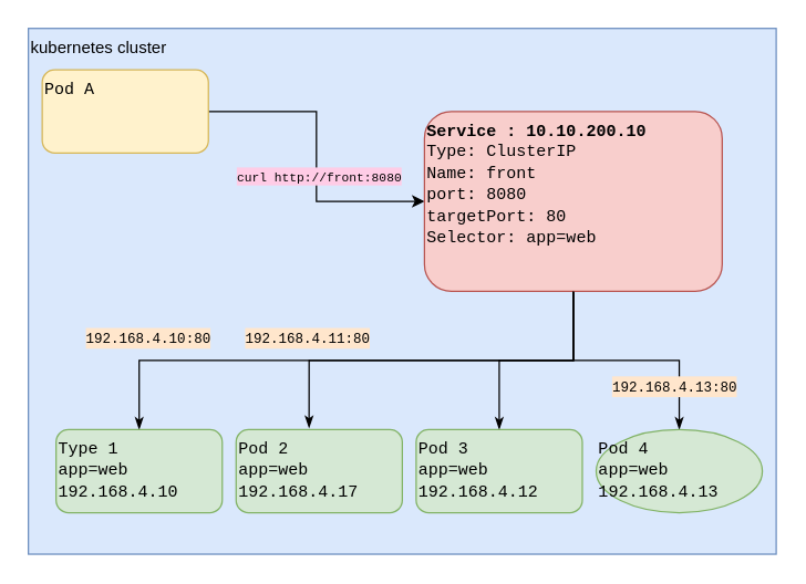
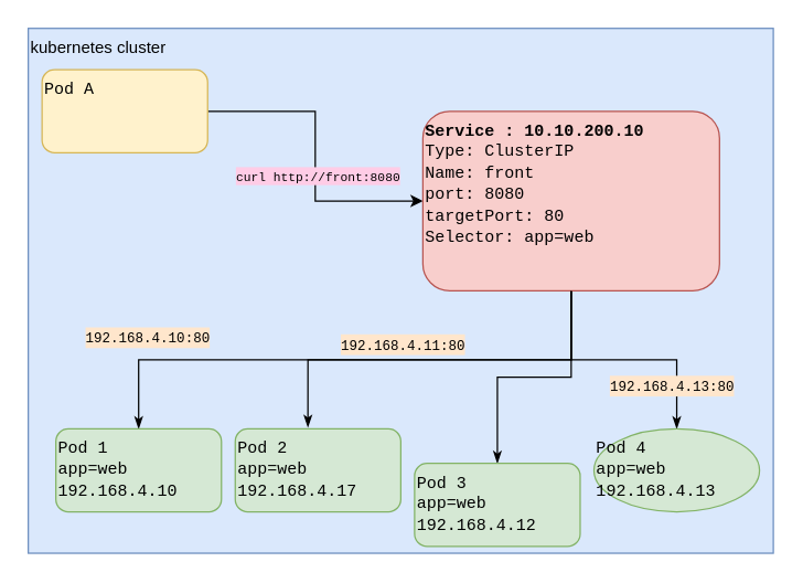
  <mxCell id="0" />
  <mxCell id="1" parent="0" />
  <mxCell id="2" value="kubernetes cluster" style="rounded=0;whiteSpace=wrap;html=1;fillColor=#dae8fc;strokeColor=#6c8ebf;align=left;verticalAlign=top;" parent="1" vertex="1"><mxGeometry x="20" y="20" width="540" height="380" as="geometry" /></mxCell>
  <mxCell id="3" style="edgeStyle=orthogonalEdgeStyle;rounded=0;orthogonalLoop=1;jettySize=auto;html=1;entryX=0;entryY=0.5;entryDx=0;entryDy=0;" edge="1" parent="1" source="5" target="9"><mxGeometry relative="1" as="geometry" /></mxCell>
  <mxCell id="4" value="&lt;font face=&quot;Courier New&quot; style=&quot;font-size: 9px&quot;&gt;curl http://front:8080&lt;/font&gt;" style="edgeLabel;html=1;align=center;verticalAlign=middle;resizable=0;points=[];labelBackgroundColor=#FFCCE6;" vertex="1" connectable="0" parent="3"><mxGeometry x="0.126" y="1" relative="1" as="geometry"><mxPoint as="offset" /></mxGeometry></mxCell>
  <mxCell id="5" value="&lt;font face=&quot;Courier New&quot;&gt;Pod A&lt;/font&gt;" style="rounded=1;whiteSpace=wrap;html=1;fillColor=#fff2cc;strokeColor=#d6b656;align=left;verticalAlign=top;" vertex="1" parent="1"><mxGeometry x="30" y="50" width="120" height="60" as="geometry" /></mxCell>
  <mxCell id="6" style="edgeStyle=orthogonalEdgeStyle;rounded=0;orthogonalLoop=1;jettySize=auto;html=1;exitX=0.5;exitY=1;exitDx=0;exitDy=0;entryX=0.439;entryY=-0.019;entryDx=0;entryDy=0;entryPerimeter=0;startArrow=none;startFill=0;endArrow=classicThin;endFill=1;" edge="1" parent="1" source="9" target="12"><mxGeometry relative="1" as="geometry" /></mxCell>
  <mxCell id="7" style="edgeStyle=orthogonalEdgeStyle;rounded=0;orthogonalLoop=1;jettySize=auto;html=1;exitX=0.5;exitY=1;exitDx=0;exitDy=0;entryX=0.5;entryY=0;entryDx=0;entryDy=0;startArrow=none;startFill=0;endArrow=classicThin;endFill=1;" edge="1" parent="1" source="9" target="13"><mxGeometry relative="1" as="geometry" /></mxCell>
  <mxCell id="8" style="edgeStyle=orthogonalEdgeStyle;rounded=0;orthogonalLoop=1;jettySize=auto;html=1;exitX=0.5;exitY=1;exitDx=0;exitDy=0;entryX=0.5;entryY=0;entryDx=0;entryDy=0;startArrow=none;startFill=0;endArrow=classicThin;endFill=1;" edge="1" parent="1" source="9" target="14"><mxGeometry relative="1" as="geometry" /></mxCell>
  <mxCell id="9" value="&lt;font face=&quot;Courier New&quot;&gt;&lt;b&gt;Service : 10.10.200.10&lt;/b&gt;&lt;br&gt;Type: ClusterIP&lt;br&gt;Name: front&lt;br&gt;port: 8080&lt;br&gt;targetPort: 80&lt;br&gt;Selector: app=web&lt;/font&gt;" style="rounded=1;whiteSpace=wrap;html=1;fillColor=#f8cecc;strokeColor=#b85450;align=left;verticalAlign=top;" vertex="1" parent="1"><mxGeometry x="306" y="80" width="215" height="130" as="geometry" /></mxCell>
  <mxCell id="10" style="edgeStyle=orthogonalEdgeStyle;rounded=0;orthogonalLoop=1;jettySize=auto;html=1;exitX=0.5;exitY=0;exitDx=0;exitDy=0;startArrow=classicThin;startFill=1;endArrow=none;endFill=0;" edge="1" parent="1" source="11" target="9"><mxGeometry relative="1" as="geometry" /></mxCell>
- <mxCell id="11" value="&lt;font face=&quot;Courier New&quot;&gt;Type 1&lt;br&gt;app=web&lt;br&gt;192.168.4.10&lt;br&gt;&lt;/font&gt;" style="rounded=1;whiteSpace=wrap;html=1;fillColor=#d5e8d4;strokeColor=#82b366;align=left;verticalAlign=top;" vertex="1" parent="1"><mxGeometry x="40" y="310" width="120" height="60" as="geometry" /></mxCell>
+ <mxCell id="11" value="&lt;font face=&quot;Courier New&quot;&gt;Pod 1&lt;br&gt;app=web&lt;br&gt;192.168.4.10&lt;br&gt;&lt;/font&gt;" style="rounded=1;whiteSpace=wrap;html=1;fillColor=#d5e8d4;strokeColor=#82b366;align=left;verticalAlign=top;" vertex="1" parent="1"><mxGeometry x="40" y="310" width="120" height="60" as="geometry" /></mxCell>
  <mxCell id="12" value="&lt;font face=&quot;Courier New&quot;&gt;Pod 2&lt;br&gt;&lt;/font&gt;&lt;span style=&quot;font-family: &amp;#34;courier new&amp;#34;&quot;&gt;app=web&lt;/span&gt;&lt;br style=&quot;font-family: &amp;#34;courier new&amp;#34;&quot;&gt;&lt;span style=&quot;font-family: &amp;#34;courier new&amp;#34;&quot;&gt;192.168.4.17&lt;/span&gt;&lt;font face=&quot;Courier New&quot;&gt;&lt;br&gt;&lt;/font&gt;" style="rounded=1;whiteSpace=wrap;html=1;fillColor=#d5e8d4;strokeColor=#82b366;align=left;verticalAlign=top;" vertex="1" parent="1"><mxGeometry x="170" y="310" width="120" height="60" as="geometry" /></mxCell>
- <mxCell id="13" value="&lt;font face=&quot;Courier New&quot;&gt;Pod 3&lt;br&gt;&lt;/font&gt;&lt;span style=&quot;font-family: &amp;#34;courier new&amp;#34;&quot;&gt;app=web&lt;/span&gt;&lt;br style=&quot;font-family: &amp;#34;courier new&amp;#34;&quot;&gt;&lt;span style=&quot;font-family: &amp;#34;courier new&amp;#34;&quot;&gt;192.168.4.12&lt;/span&gt;&lt;font face=&quot;Courier New&quot;&gt;&lt;br&gt;&lt;/font&gt;" style="rounded=1;whiteSpace=wrap;html=1;fillColor=#d5e8d4;strokeColor=#82b366;align=left;verticalAlign=top;" vertex="1" parent="1"><mxGeometry x="300" y="310" width="120" height="60" as="geometry" /></mxCell>
+ <mxCell id="13" value="&lt;font face=&quot;Courier New&quot;&gt;Pod 3&lt;br&gt;&lt;/font&gt;&lt;span style=&quot;font-family: &amp;#34;courier new&amp;#34;&quot;&gt;app=web&lt;/span&gt;&lt;br style=&quot;font-family: &amp;#34;courier new&amp;#34;&quot;&gt;&lt;span style=&quot;font-family: &amp;#34;courier new&amp;#34;&quot;&gt;192.168.4.12&lt;/span&gt;&lt;font face=&quot;Courier New&quot;&gt;&lt;br&gt;&lt;/font&gt;" style="rounded=1;whiteSpace=wrap;html=1;fillColor=#d5e8d4;strokeColor=#82b366;align=left;verticalAlign=top;" vertex="1" parent="1"><mxGeometry x="300" y="335" width="120" height="60" as="geometry" /></mxCell>
  <mxCell id="14" value="&lt;font face=&quot;Courier New&quot;&gt;Pod 4&lt;br&gt;&lt;/font&gt;&lt;span style=&quot;font-family: &amp;#34;courier new&amp;#34;&quot;&gt;app=web&lt;/span&gt;&lt;br style=&quot;font-family: &amp;#34;courier new&amp;#34;&quot;&gt;&lt;span style=&quot;font-family: &amp;#34;courier new&amp;#34;&quot;&gt;192.168.4.13&lt;/span&gt;&lt;font face=&quot;Courier New&quot;&gt;&lt;br&gt;&lt;/font&gt;" style="ellipse;whiteSpace=wrap;html=1;fillColor=#d5e8d4;strokeColor=#82b366;align=left;verticalAlign=top;" vertex="1" parent="1"><mxGeometry x="430" y="310" width="120" height="60" as="geometry" /></mxCell>
  <mxCell id="15" value="&lt;span style=&quot;color: rgb(0, 0, 0); font-family: &amp;quot;courier new&amp;quot;; font-style: normal; font-weight: 400; letter-spacing: normal; text-align: left; text-indent: 0px; text-transform: none; word-spacing: 0px; display: inline; float: none;&quot;&gt;&lt;font style=&quot;font-size: 10px&quot;&gt;192.168.4.10:80&lt;/font&gt;&lt;/span&gt;" style="text;whiteSpace=wrap;html=1;labelBackgroundColor=#FFE6CC;" vertex="1" parent="1"><mxGeometry x="60" y="230" width="110" height="30" as="geometry" /></mxCell>
- <mxCell id="16" value="&lt;span style=&quot;color: rgb(0, 0, 0); font-family: &amp;quot;courier new&amp;quot;; font-style: normal; font-weight: 400; letter-spacing: normal; text-align: left; text-indent: 0px; text-transform: none; word-spacing: 0px; display: inline; float: none;&quot;&gt;&lt;font style=&quot;font-size: 10px&quot;&gt;192.168.4.11:80&lt;/font&gt;&lt;/span&gt;" style="text;whiteSpace=wrap;html=1;labelBackgroundColor=#FFE6CC;" vertex="1" parent="1"><mxGeometry x="175" y="230" width="110" height="30" as="geometry" /></mxCell>
+ <mxCell id="16" value="&lt;span style=&quot;color: rgb(0, 0, 0); font-family: &amp;quot;courier new&amp;quot;; font-style: normal; font-weight: 400; letter-spacing: normal; text-align: left; text-indent: 0px; text-transform: none; word-spacing: 0px; display: inline; float: none;&quot;&gt;&lt;font style=&quot;font-size: 10px&quot;&gt;192.168.4.11:80&lt;/font&gt;&lt;/span&gt;" style="text;whiteSpace=wrap;html=1;labelBackgroundColor=#FFE6CC;" vertex="1" parent="1"><mxGeometry x="245" y="235" width="110" height="30" as="geometry" /></mxCell>
  <mxCell id="17" value="&lt;span style=&quot;color: rgb(0, 0, 0); font-family: &amp;quot;courier new&amp;quot;; font-style: normal; font-weight: 400; letter-spacing: normal; text-align: left; text-indent: 0px; text-transform: none; word-spacing: 0px; display: inline; float: none;&quot;&gt;&lt;font style=&quot;font-size: 10px&quot;&gt;192.168.4.13:80&lt;/font&gt;&lt;/span&gt;" style="text;whiteSpace=wrap;html=1;labelBackgroundColor=#FFE6CC;" vertex="1" parent="1"><mxGeometry x="440" y="265" width="110" height="30" as="geometry" /></mxCell>
